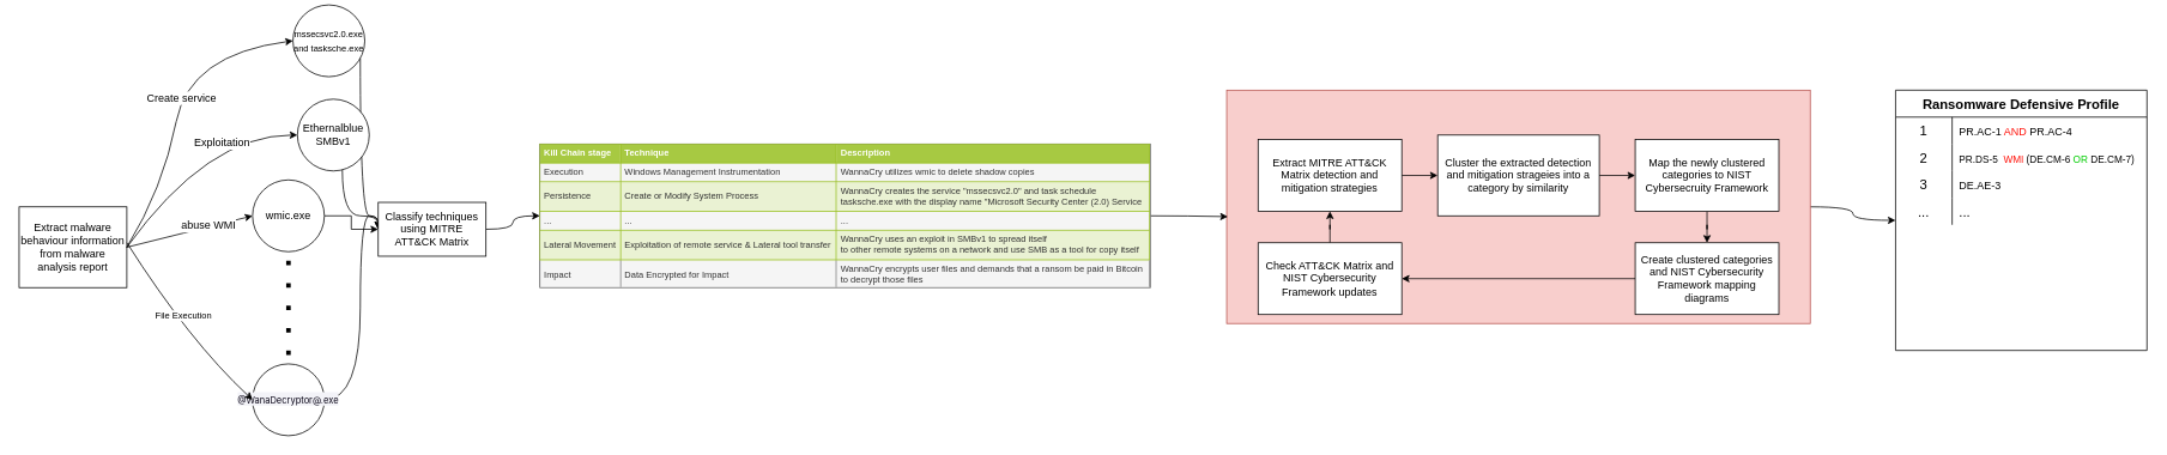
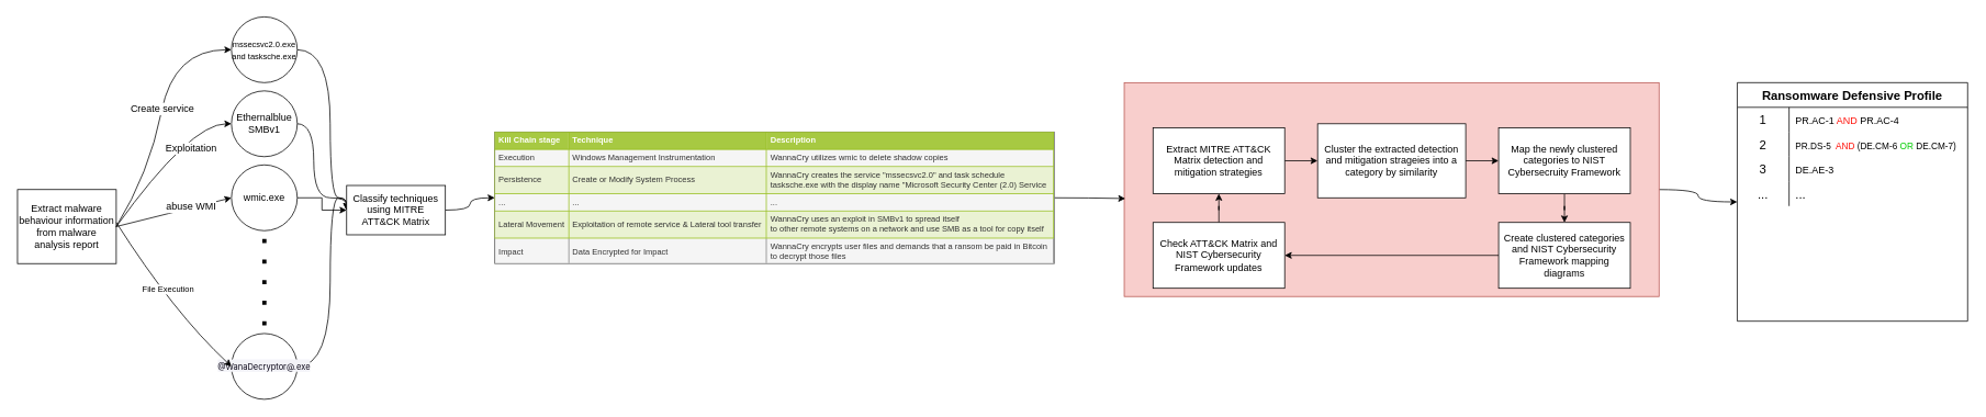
  <mxCell id="0" />
  <mxCell id="1" parent="0" />
  <mxCell id="2" value="" style="edgeStyle=orthogonalEdgeStyle;curved=1;rounded=0;orthogonalLoop=1;jettySize=auto;html=1;fontSize=15;strokeWidth=1;entryX=0;entryY=0.5;entryDx=0;entryDy=0;" edge="1" parent="1" source="3" target="36"><mxGeometry relative="1" as="geometry"><mxPoint x="2095" y="230" as="targetPoint" /></mxGeometry></mxCell>
  <mxCell id="3" value="" style="rounded=0;whiteSpace=wrap;html=1;fontSize=10;fillColor=#f8cecc;strokeColor=#b85450;" vertex="1" parent="1"><mxGeometry x="1365" y="100" width="650" height="260" as="geometry" /></mxCell>
  <mxCell id="4" value="Extract malware behaviour information from malware analysis report" style="rounded=0;whiteSpace=wrap;html=1;" vertex="1" parent="1"><mxGeometry x="20" y="230" width="120" height="90" as="geometry" /></mxCell>
  <mxCell id="5" value="" style="curved=1;endArrow=classic;html=1;rounded=0;entryX=0;entryY=0.5;entryDx=0;entryDy=0;exitX=1;exitY=0.5;exitDx=0;exitDy=0;" edge="1" parent="1" source="4" target="8"><mxGeometry width="50" height="50" relative="1" as="geometry"><mxPoint x="140" y="360" as="sourcePoint" /><mxPoint x="250" y="60" as="targetPoint" /><Array as="points"><mxPoint x="180" y="210" /><mxPoint x="210" y="60" /></Array></mxGeometry></mxCell>
  <mxCell id="6" value="Create service" style="edgeLabel;html=1;align=center;verticalAlign=middle;resizable=0;points=[];fontSize=12;" vertex="1" connectable="0" parent="5"><mxGeometry x="0.042" y="1" relative="1" as="geometry"><mxPoint x="1" as="offset" /></mxGeometry></mxCell>
  <mxCell id="7" style="edgeStyle=orthogonalEdgeStyle;rounded=0;orthogonalLoop=1;jettySize=auto;html=1;fontSize=10;strokeWidth=1;curved=1;entryX=0;entryY=0.5;entryDx=0;entryDy=0;" edge="1" parent="1" source="8" target="23"><mxGeometry relative="1" as="geometry"><mxPoint x="450" y="130" as="targetPoint" /><Array as="points"><mxPoint x="400" y="60" /><mxPoint x="400" y="240" /></Array></mxGeometry></mxCell>
- <mxCell id="8" value="&lt;font style=&quot;font-size: 10px;&quot;&gt;mssecsvc2.0.exe&lt;br&gt;and tasksche.exe&lt;br&gt;&lt;/font&gt;" style="ellipse;whiteSpace=wrap;html=1;aspect=fixed;" vertex="1" parent="1"><mxGeometry x="325" y="5" width="80" height="80" as="geometry" /></mxCell>
+ <mxCell id="8" value="&lt;font style=&quot;font-size: 10px;&quot;&gt;mssecsvc2.0.exe&lt;br&gt;and tasksche.exe&lt;br&gt;&lt;/font&gt;" style="ellipse;whiteSpace=wrap;html=1;aspect=fixed;" vertex="1" parent="1"><mxGeometry x="280" y="20" width="80" height="80" as="geometry" /></mxCell>
  <mxCell id="9" style="edgeStyle=orthogonalEdgeStyle;curved=1;rounded=0;orthogonalLoop=1;jettySize=auto;html=1;entryX=0;entryY=0.5;entryDx=0;entryDy=0;fontSize=10;strokeWidth=1;" edge="1" parent="1" source="10" target="23"><mxGeometry relative="1" as="geometry"><Array as="points"><mxPoint x="380" y="150" /><mxPoint x="380" y="240" /></Array></mxGeometry></mxCell>
- <mxCell id="10" value="Ethernalblue&lt;br&gt;SMBv1" style="ellipse;whiteSpace=wrap;html=1;aspect=fixed;" vertex="1" parent="1"><mxGeometry x="330" y="110" width="80" height="80" as="geometry" /></mxCell>
+ <mxCell id="10" value="Ethernalblue&lt;br&gt;SMBv1" style="ellipse;whiteSpace=wrap;html=1;aspect=fixed;" vertex="1" parent="1"><mxGeometry x="280" y="110" width="80" height="80" as="geometry" /></mxCell>
  <mxCell id="11" value="" style="curved=1;endArrow=classic;html=1;rounded=0;fontSize=12;entryX=0;entryY=0.5;entryDx=0;entryDy=0;exitX=1;exitY=0.5;exitDx=0;exitDy=0;" edge="1" parent="1" source="4" target="10"><mxGeometry width="50" height="50" relative="1" as="geometry"><mxPoint x="140" y="360" as="sourcePoint" /><mxPoint x="440" y="140" as="targetPoint" /><Array as="points"><mxPoint x="230" y="150" /></Array></mxGeometry></mxCell>
  <mxCell id="12" value="Exploitation" style="edgeLabel;html=1;align=center;verticalAlign=middle;resizable=0;points=[];fontSize=12;" vertex="1" connectable="0" parent="11"><mxGeometry x="0.04" y="7" relative="1" as="geometry"><mxPoint x="34" y="-5" as="offset" /></mxGeometry></mxCell>
  <mxCell id="13" value="" style="edgeStyle=orthogonalEdgeStyle;rounded=0;orthogonalLoop=1;jettySize=auto;html=1;fontSize=10;strokeWidth=1;" edge="1" parent="1" source="14" target="23"><mxGeometry relative="1" as="geometry" /></mxCell>
  <mxCell id="14" value="wmic.exe" style="ellipse;whiteSpace=wrap;html=1;aspect=fixed;" vertex="1" parent="1"><mxGeometry x="280" y="200" width="80" height="80" as="geometry" /></mxCell>
  <mxCell id="15" value="" style="curved=1;endArrow=classic;html=1;rounded=0;fontSize=12;exitX=1;exitY=0.5;exitDx=0;exitDy=0;entryX=0;entryY=0.5;entryDx=0;entryDy=0;" edge="1" parent="1" source="4" target="14"><mxGeometry width="50" height="50" relative="1" as="geometry"><mxPoint x="390" y="290" as="sourcePoint" /><mxPoint x="440" y="240" as="targetPoint" /><Array as="points"><mxPoint x="200" y="260" /></Array></mxGeometry></mxCell>
  <mxCell id="16" value="abuse WMI" style="edgeLabel;html=1;align=center;verticalAlign=middle;resizable=0;points=[];fontSize=12;" vertex="1" connectable="0" parent="15"><mxGeometry x="0.39" y="-14" relative="1" as="geometry"><mxPoint x="-10" y="-14" as="offset" /></mxGeometry></mxCell>
  <mxCell id="17" value="" style="endArrow=none;dashed=1;html=1;strokeWidth=5;fontSize=10;rounded=0;dashPattern=1 4;" edge="1" parent="1"><mxGeometry width="50" height="50" relative="1" as="geometry"><mxPoint x="320" y="290" as="sourcePoint" /><mxPoint x="320" y="400" as="targetPoint" /></mxGeometry></mxCell>
  <mxCell id="18" style="edgeStyle=orthogonalEdgeStyle;curved=1;rounded=0;orthogonalLoop=1;jettySize=auto;html=1;entryX=0;entryY=0.5;entryDx=0;entryDy=0;fontSize=10;strokeWidth=1;" edge="1" parent="1" source="19" target="23"><mxGeometry relative="1" as="geometry"><Array as="points"><mxPoint x="400" y="445" /><mxPoint x="400" y="240" /></Array></mxGeometry></mxCell>
  <mxCell id="19" value="&lt;span style=&quot;color: rgb(9, 5, 22); font-family: Barlow, -apple-system, BlinkMacSystemFont, &amp;quot;Segoe UI&amp;quot;, Helvetica, Arial, sans-serif, &amp;quot;Apple Color Emoji&amp;quot;, &amp;quot;Segoe UI Emoji&amp;quot;, &amp;quot;Segoe UI Symbol&amp;quot;; text-align: left; background-color: rgb(243, 243, 248);&quot;&gt;&lt;font style=&quot;font-size: 10px;&quot;&gt;@WanaDecryptor@.exe&lt;/font&gt;&lt;/span&gt;" style="ellipse;html=1;aspect=fixed;whiteSpace=wrap;" vertex="1" parent="1"><mxGeometry x="280" y="405" width="80" height="80" as="geometry" /></mxCell>
  <mxCell id="20" value="" style="curved=1;endArrow=classic;html=1;rounded=0;fontSize=10;strokeWidth=1;entryX=0;entryY=0.5;entryDx=0;entryDy=0;" edge="1" parent="1" target="19"><mxGeometry width="50" height="50" relative="1" as="geometry"><mxPoint x="140" y="270" as="sourcePoint" /><mxPoint x="440" y="340" as="targetPoint" /><Array as="points"><mxPoint x="210" y="380" /></Array></mxGeometry></mxCell>
  <mxCell id="21" value="File Execution" style="edgeLabel;html=1;align=center;verticalAlign=middle;resizable=0;points=[];fontSize=10;" vertex="1" connectable="0" parent="20"><mxGeometry x="-0.547" y="9" relative="1" as="geometry"><mxPoint x="28" y="42" as="offset" /></mxGeometry></mxCell>
  <mxCell id="22" style="edgeStyle=orthogonalEdgeStyle;curved=1;rounded=0;orthogonalLoop=1;jettySize=auto;html=1;entryX=0;entryY=0.5;entryDx=0;entryDy=0;fontSize=10;strokeWidth=1;" edge="1" parent="1" source="23" target="25"><mxGeometry relative="1" as="geometry" /></mxCell>
  <mxCell id="23" value="Classify techniques using MITRE ATT&amp;amp;CK Matrix" style="whiteSpace=wrap;html=1;" vertex="1" parent="1"><mxGeometry x="420" y="225" width="120" height="60" as="geometry" /></mxCell>
  <mxCell id="24" style="edgeStyle=orthogonalEdgeStyle;curved=1;rounded=0;orthogonalLoop=1;jettySize=auto;html=1;fontSize=15;strokeWidth=1;entryX=0.002;entryY=0.542;entryDx=0;entryDy=0;entryPerimeter=0;" edge="1" parent="1" source="25" target="3"><mxGeometry relative="1" as="geometry"><mxPoint x="1350" y="240" as="targetPoint" /></mxGeometry></mxCell>
  <mxCell id="25" value="&lt;table border=&quot;1&quot; width=&quot;100%&quot; height=&quot;100%&quot; cellpadding=&quot;4&quot; style=&quot;width:100%;height:100%;border-collapse:collapse;&quot;&gt;&lt;tbody&gt;&lt;tr style=&quot;background-color:#A7C942;color:#ffffff;border:1px solid #98bf21;&quot;&gt;&lt;th align=&quot;left&quot;&gt;Kill Chain stage&lt;/th&gt;&lt;th align=&quot;left&quot;&gt;Technique&lt;/th&gt;&lt;th align=&quot;left&quot;&gt;Description&lt;/th&gt;&lt;/tr&gt;&lt;tr style=&quot;border:1px solid #98bf21;&quot;&gt;&lt;td&gt;Execution&lt;/td&gt;&lt;td&gt;Windows Management Instrumentation&lt;/td&gt;&lt;td&gt;WannaCry utilizes wmic to delete shadow copies&lt;br&gt;&lt;/td&gt;&lt;/tr&gt;&lt;tr style=&quot;background-color:#EAF2D3;border:1px solid #98bf21;&quot;&gt;&lt;td&gt;Persistence&lt;/td&gt;&lt;td&gt;Create or Modify System Process&lt;/td&gt;&lt;td&gt;WannaCry creates the service &quot;mssecsvc2.0&quot; and task schedule &lt;br&gt;tasksche.exe with the display name &quot;Microsoft Security Center (2.0) Service&lt;/td&gt;&lt;/tr&gt;&lt;tr style=&quot;border:1px solid #98bf21;&quot;&gt;&lt;td&gt;...&lt;/td&gt;&lt;td&gt;...&lt;/td&gt;&lt;td&gt;...&lt;/td&gt;&lt;/tr&gt;&lt;tr style=&quot;background-color:#EAF2D3;border:1px solid #98bf21;&quot;&gt;&lt;td&gt;Lateral Movement&lt;/td&gt;&lt;td&gt;Exploitation of remote service &amp;amp; Lateral tool transfer&lt;/td&gt;&lt;td&gt;WannaCry uses an exploit in SMBv1 to spread itself &lt;br&gt;to other remote systems on a network and use SMB as a tool for copy itself&lt;/td&gt;&lt;/tr&gt;&lt;tr&gt;&lt;td&gt;Impact&lt;/td&gt;&lt;td&gt;Data Encrypted for Impact&lt;br&gt;&lt;/td&gt;&lt;td&gt;WannaCry encrypts user files and demands that a ransom be paid in Bitcoin &lt;br&gt;to decrypt those files&lt;br&gt;&lt;/td&gt;&lt;/tr&gt;&lt;/tbody&gt;&lt;/table&gt;" style="text;html=1;overflow=fill;rounded=0;fontSize=10;fillColor=#f5f5f5;fontColor=#333333;strokeColor=#666666;" vertex="1" parent="1"><mxGeometry x="600" y="160" width="680" height="160" as="geometry" /></mxCell>
  <mxCell id="26" value="" style="edgeStyle=orthogonalEdgeStyle;rounded=0;orthogonalLoop=1;jettySize=auto;html=1;" edge="1" parent="1" source="27" target="29"><mxGeometry relative="1" as="geometry" /></mxCell>
  <mxCell id="27" value="Extract MITRE ATT&amp;amp;CK Matrix detection and mitigation strategies" style="rounded=0;whiteSpace=wrap;html=1;" vertex="1" parent="1"><mxGeometry x="1400" y="155" width="160" height="80" as="geometry" /></mxCell>
  <mxCell id="28" value="" style="edgeStyle=orthogonalEdgeStyle;rounded=0;orthogonalLoop=1;jettySize=auto;html=1;" edge="1" parent="1" source="29" target="31"><mxGeometry relative="1" as="geometry" /></mxCell>
  <mxCell id="29" value="Cluster the extracted detection and mitigation strageies into a category by similarity" style="whiteSpace=wrap;html=1;rounded=0;" vertex="1" parent="1"><mxGeometry x="1600" y="150" width="180" height="90" as="geometry" /></mxCell>
  <mxCell id="30" value="" style="edgeStyle=orthogonalEdgeStyle;rounded=0;orthogonalLoop=1;jettySize=auto;html=1;" edge="1" parent="1" source="31" target="33"><mxGeometry relative="1" as="geometry" /></mxCell>
  <mxCell id="31" value="Map the newly clustered categories to NIST Cybersecruity Framework" style="whiteSpace=wrap;html=1;rounded=0;" vertex="1" parent="1"><mxGeometry x="1820" y="155" width="160" height="80" as="geometry" /></mxCell>
  <mxCell id="32" value="" style="edgeStyle=orthogonalEdgeStyle;rounded=0;orthogonalLoop=1;jettySize=auto;html=1;" edge="1" parent="1" source="33" target="35"><mxGeometry relative="1" as="geometry" /></mxCell>
  <mxCell id="33" value="Create clustered categories and NIST Cybersecurity Framework mapping diagrams" style="whiteSpace=wrap;html=1;rounded=0;" vertex="1" parent="1"><mxGeometry x="1820" y="270" width="160" height="80" as="geometry" /></mxCell>
  <mxCell id="34" style="edgeStyle=orthogonalEdgeStyle;rounded=0;orthogonalLoop=1;jettySize=auto;html=1;entryX=0.5;entryY=1;entryDx=0;entryDy=0;" edge="1" parent="1" source="35" target="27"><mxGeometry relative="1" as="geometry" /></mxCell>
  <mxCell id="35" value="Check ATT&amp;amp;CK Matrix and NIST Cybersecurity Framework updates" style="whiteSpace=wrap;html=1;rounded=0;" vertex="1" parent="1"><mxGeometry x="1400" y="270" width="160" height="80" as="geometry" /></mxCell>
  <mxCell id="36" value="Ransomware Defensive Profile" style="shape=table;startSize=30;container=1;collapsible=0;childLayout=tableLayout;fixedRows=1;rowLines=0;fontStyle=1;fontSize=15;" vertex="1" parent="1"><mxGeometry x="2110" y="100" width="280" height="290" as="geometry" /></mxCell>
  <mxCell id="37" value="" style="shape=tableRow;horizontal=0;startSize=0;swimlaneHead=0;swimlaneBody=0;top=0;left=0;bottom=0;right=0;collapsible=0;dropTarget=0;fillColor=none;points=[[0,0.5],[1,0.5]];portConstraint=eastwest;fontSize=15;" vertex="1" parent="36"><mxGeometry y="30" width="280" height="30" as="geometry" /></mxCell>
  <mxCell id="38" value="1" style="shape=partialRectangle;html=1;whiteSpace=wrap;connectable=0;fillColor=none;top=0;left=0;bottom=0;right=0;overflow=hidden;pointerEvents=1;fontSize=15;" vertex="1" parent="37"><mxGeometry width="63" height="30" as="geometry"><mxRectangle width="63" height="30" as="alternateBounds" /></mxGeometry></mxCell>
  <mxCell id="39" value="&lt;font style=&quot;font-size: 12px;&quot;&gt;PR.AC-1 &lt;font style=&quot;font-size: 12px;&quot; color=&quot;#ff1008&quot;&gt;AND&lt;/font&gt; PR.AC-4&lt;/font&gt;" style="shape=partialRectangle;html=1;whiteSpace=wrap;connectable=0;fillColor=none;top=0;left=0;bottom=0;right=0;align=left;spacingLeft=6;overflow=hidden;fontSize=15;" vertex="1" parent="37"><mxGeometry x="63" width="217" height="30" as="geometry"><mxRectangle width="217" height="30" as="alternateBounds" /></mxGeometry></mxCell>
  <mxCell id="40" value="" style="shape=tableRow;horizontal=0;startSize=0;swimlaneHead=0;swimlaneBody=0;top=0;left=0;bottom=0;right=0;collapsible=0;dropTarget=0;fillColor=none;points=[[0,0.5],[1,0.5]];portConstraint=eastwest;fontSize=15;" vertex="1" parent="36"><mxGeometry y="60" width="280" height="30" as="geometry" /></mxCell>
  <mxCell id="41" value="2" style="shape=partialRectangle;html=1;whiteSpace=wrap;connectable=0;fillColor=none;top=0;left=0;bottom=0;right=0;overflow=hidden;fontSize=15;" vertex="1" parent="40"><mxGeometry width="63" height="30" as="geometry"><mxRectangle width="63" height="30" as="alternateBounds" /></mxGeometry></mxCell>
- <mxCell id="42" value="&lt;font style=&quot;font-size: 11px;&quot;&gt;PR.DS-5&amp;nbsp; &lt;font color=&quot;#ff1008&quot;&gt;WMI&lt;/font&gt; (DE.CM-6 &lt;font color=&quot;#00cc00&quot;&gt;OR&lt;/font&gt; DE.CM-7)&lt;/font&gt;" style="shape=partialRectangle;html=1;whiteSpace=wrap;connectable=0;fillColor=none;top=0;left=0;bottom=0;right=0;align=left;spacingLeft=6;overflow=hidden;fontSize=15;" vertex="1" parent="40"><mxGeometry x="63" width="217" height="30" as="geometry"><mxRectangle width="217" height="30" as="alternateBounds" /></mxGeometry></mxCell>
+ <mxCell id="42" value="&lt;font style=&quot;font-size: 11px;&quot;&gt;PR.DS-5&amp;nbsp; &lt;font color=&quot;#ff1008&quot;&gt;AND&lt;/font&gt; (DE.CM-6 &lt;font color=&quot;#00cc00&quot;&gt;OR&lt;/font&gt; DE.CM-7)&lt;/font&gt;" style="shape=partialRectangle;html=1;whiteSpace=wrap;connectable=0;fillColor=none;top=0;left=0;bottom=0;right=0;align=left;spacingLeft=6;overflow=hidden;fontSize=15;" vertex="1" parent="40"><mxGeometry x="63" width="217" height="30" as="geometry"><mxRectangle width="217" height="30" as="alternateBounds" /></mxGeometry></mxCell>
  <mxCell id="43" value="" style="shape=tableRow;horizontal=0;startSize=0;swimlaneHead=0;swimlaneBody=0;top=0;left=0;bottom=0;right=0;collapsible=0;dropTarget=0;fillColor=none;points=[[0,0.5],[1,0.5]];portConstraint=eastwest;fontSize=15;" vertex="1" parent="36"><mxGeometry y="90" width="280" height="30" as="geometry" /></mxCell>
  <mxCell id="44" value="3" style="shape=partialRectangle;html=1;whiteSpace=wrap;connectable=0;fillColor=none;top=0;left=0;bottom=0;right=0;overflow=hidden;fontSize=15;" vertex="1" parent="43"><mxGeometry width="63" height="30" as="geometry"><mxRectangle width="63" height="30" as="alternateBounds" /></mxGeometry></mxCell>
  <mxCell id="45" value="&lt;font style=&quot;font-size: 12px;&quot;&gt;DE.AE-3&lt;/font&gt;" style="shape=partialRectangle;html=1;whiteSpace=wrap;connectable=0;fillColor=none;top=0;left=0;bottom=0;right=0;align=left;spacingLeft=6;overflow=hidden;fontSize=15;" vertex="1" parent="43"><mxGeometry x="63" width="217" height="30" as="geometry"><mxRectangle width="217" height="30" as="alternateBounds" /></mxGeometry></mxCell>
  <mxCell id="46" style="shape=tableRow;horizontal=0;startSize=0;swimlaneHead=0;swimlaneBody=0;top=0;left=0;bottom=0;right=0;collapsible=0;dropTarget=0;fillColor=none;points=[[0,0.5],[1,0.5]];portConstraint=eastwest;fontSize=15;" vertex="1" parent="36"><mxGeometry y="120" width="280" height="30" as="geometry" /></mxCell>
  <mxCell id="47" value="..." style="shape=partialRectangle;html=1;whiteSpace=wrap;connectable=0;fillColor=none;top=0;left=0;bottom=0;right=0;overflow=hidden;fontSize=15;" vertex="1" parent="46"><mxGeometry width="63" height="30" as="geometry"><mxRectangle width="63" height="30" as="alternateBounds" /></mxGeometry></mxCell>
  <mxCell id="48" value="..." style="shape=partialRectangle;html=1;whiteSpace=wrap;connectable=0;fillColor=none;top=0;left=0;bottom=0;right=0;align=left;spacingLeft=6;overflow=hidden;fontSize=15;" vertex="1" parent="46"><mxGeometry x="63" width="217" height="30" as="geometry"><mxRectangle width="217" height="30" as="alternateBounds" /></mxGeometry></mxCell>
  <mxCell id="49" value="" style="shape=tableRow;horizontal=0;startSize=0;swimlaneHead=0;swimlaneBody=0;top=0;left=0;bottom=0;right=0;collapsible=0;dropTarget=0;fillColor=none;points=[[0,0.5],[1,0.5]];portConstraint=eastwest;fontSize=15;" vertex="1" parent="1"><mxGeometry x="2110" y="225" width="280" height="30" as="geometry" /></mxCell>
